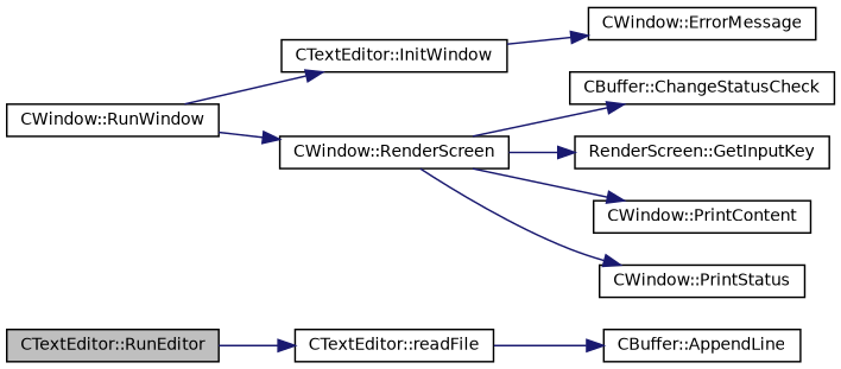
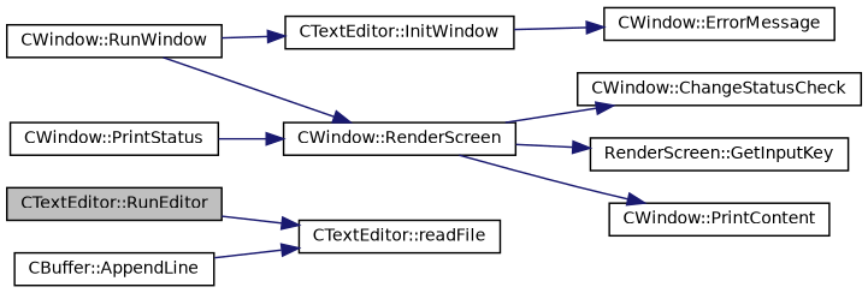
  digraph {
    rankdir=LR
    node [color=black fillcolor=white fontname=Helvetica fontsize=10 shape=record style=filled]
    edge [color=midnightblue fontname=Helvetica fontsize=10 labelfontname=Helvetica labelfontsize=10 style=solid]
    n1 [fillcolor=grey75 fontcolor=black height=0.2 label="CTextEditor::RunEditor" width=0.4]
    n2 [height=0.2 label="CTextEditor::readFile" width=0.4]
    n3 [height=0.2 label="CBuffer::AppendLine" width=0.4]
    n4 [height=0.2 label="CWindow::RunWindow" width=0.4]
    n5 [height=0.2 label="CTextEditor::InitWindow" width=0.4]
    n6 [height=0.2 label="CWindow::RenderScreen" width=0.4]
    n7 [height=0.2 label="CWindow::ErrorMessage" width=0.4]
-   n8 [height=0.2 label="CBuffer::ChangeStatusCheck" width=0.4]
+   n8 [height=0.2 label="CWindow::ChangeStatusCheck" width=0.4]
    n9 [height=0.2 label="RenderScreen::GetInputKey" width=0.4]
    n10 [height=0.2 label="CWindow::PrintContent" width=0.4]
    n11 [height=0.2 label="CWindow::PrintStatus" width=0.4]
    n1 -> n2
-   n2 -> n3
+   n3 -> n2
    n4 -> n5
    n4 -> n6
    n5 -> n7
    n6 -> n8
    n6 -> n9
    n6 -> n10
-   n6 -> n11
+   n11 -> n6
  }
